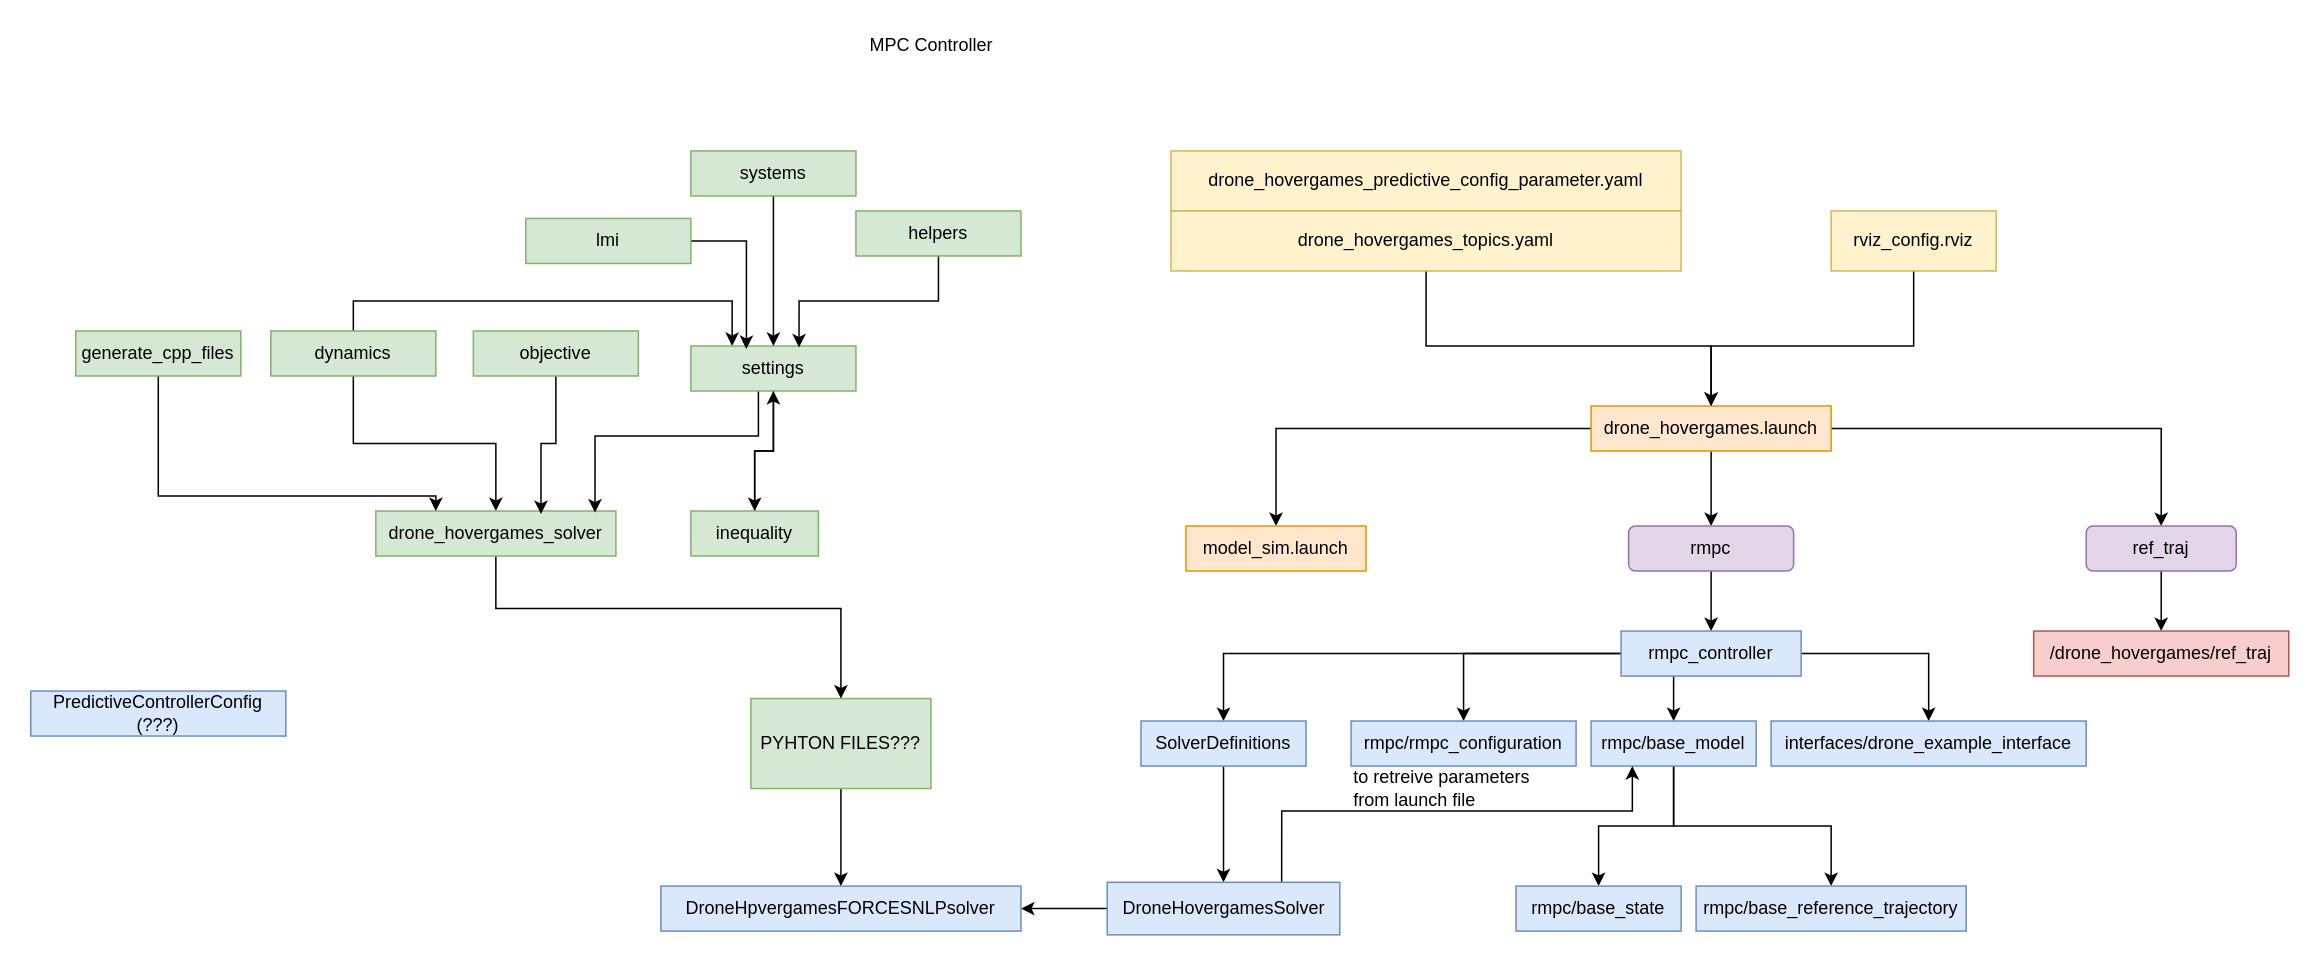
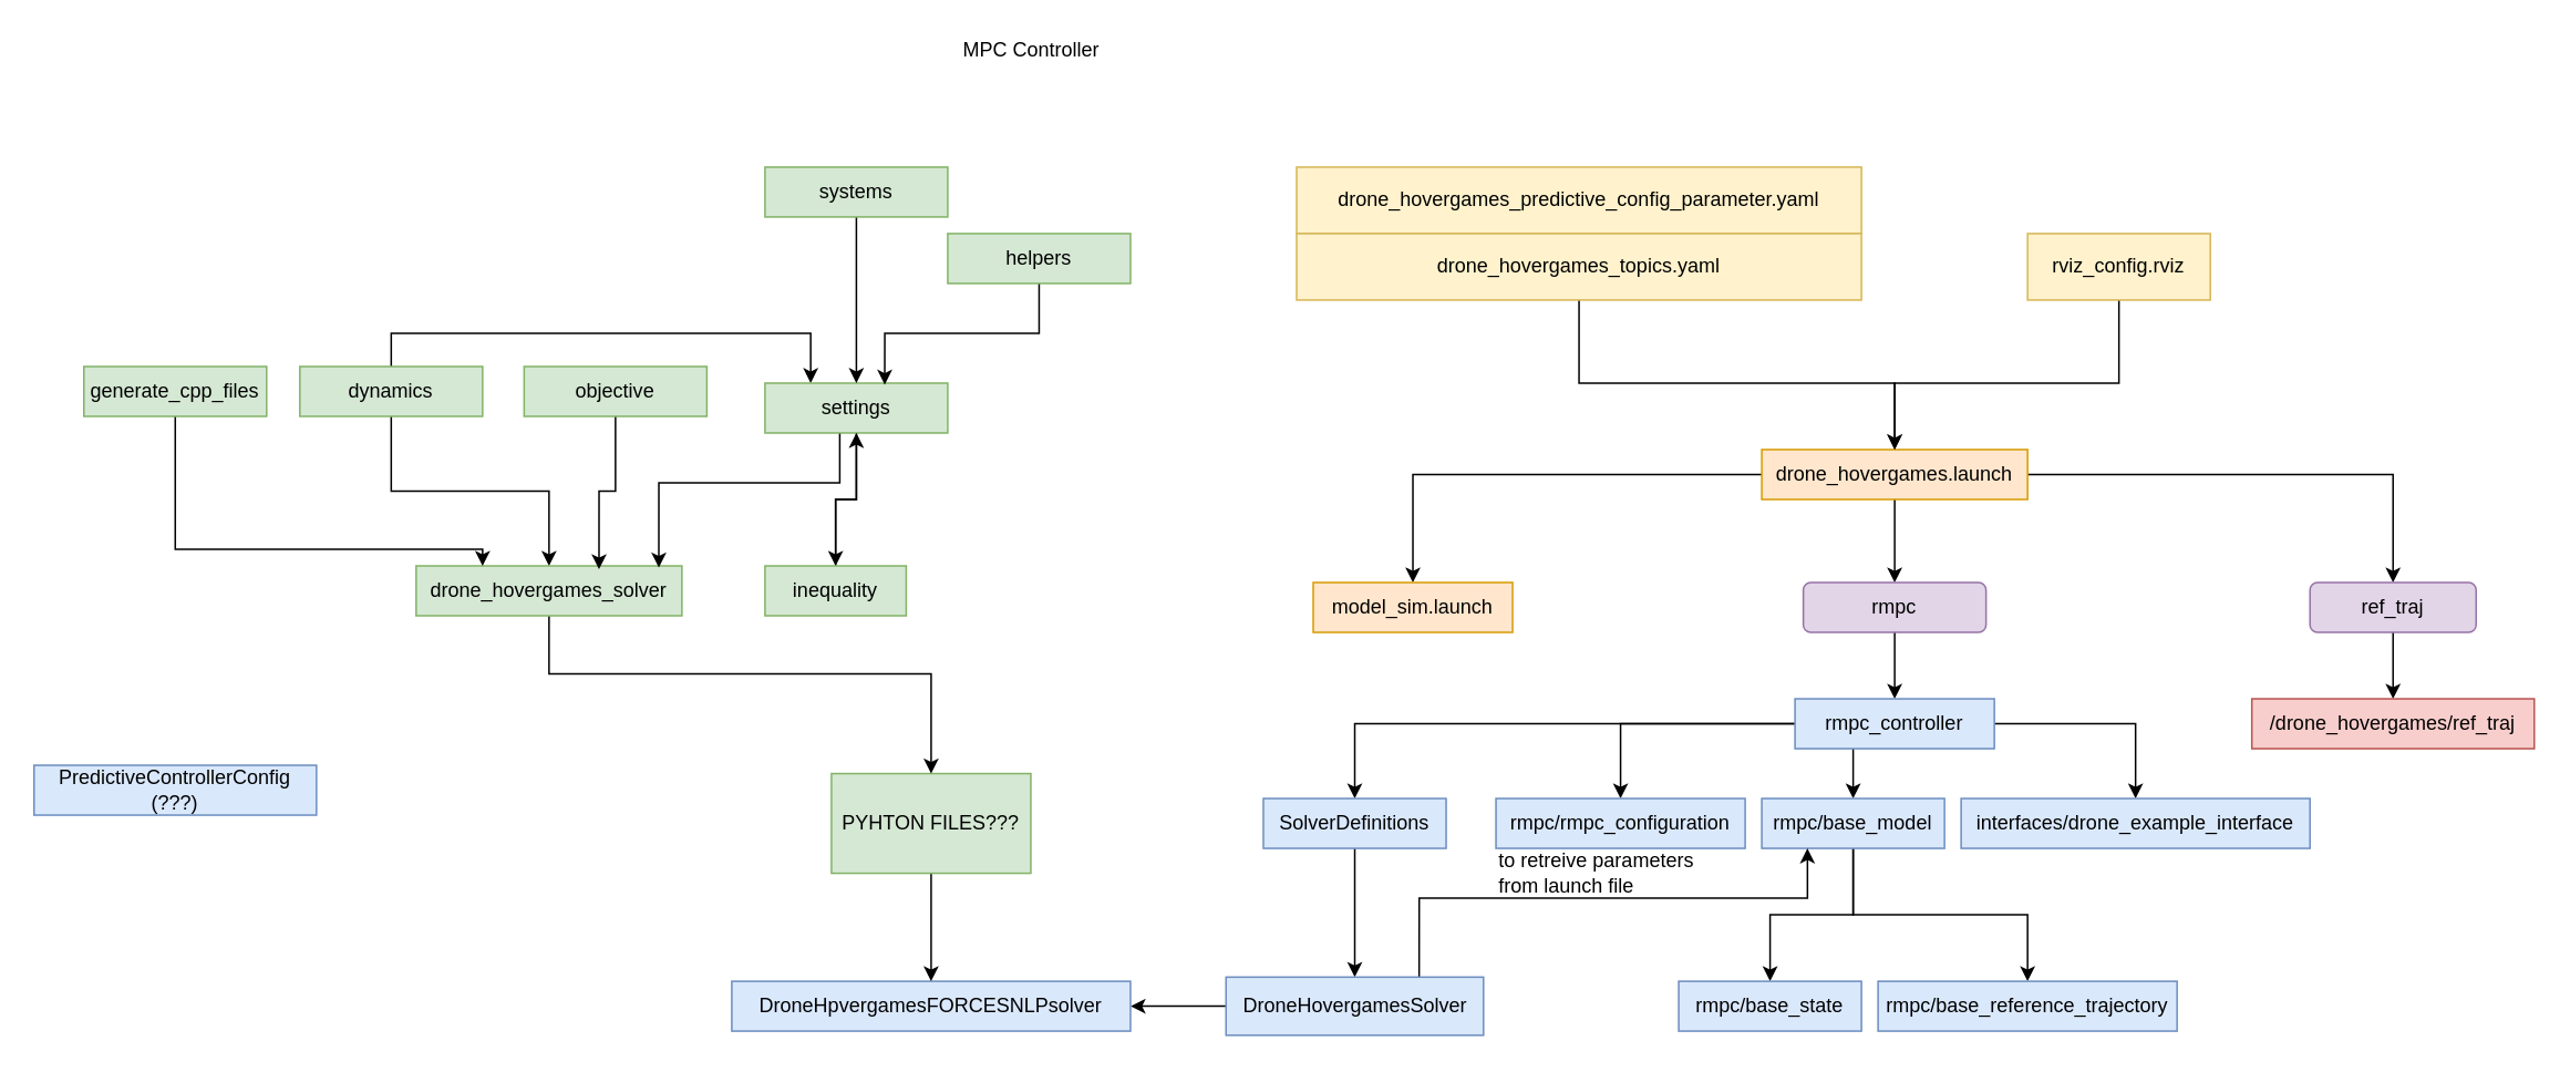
  <mxCell id="0" />
  <mxCell id="1" parent="0" />
  <mxCell id="2" value="MPC Controller" style="text;html=1;align=center;verticalAlign=middle;resizable=0;points=[];autosize=1;strokeColor=none;fillColor=none;" parent="1" vertex="1"><mxGeometry x="570" y="20" width="100" height="20" as="geometry" /></mxCell>
  <mxCell id="3" style="edgeStyle=orthogonalEdgeStyle;rounded=0;orthogonalLoop=1;jettySize=auto;html=1;" parent="1" source="6" target="7" edge="1"><mxGeometry relative="1" as="geometry" /></mxCell>
  <mxCell id="4" value="" style="edgeStyle=orthogonalEdgeStyle;rounded=0;orthogonalLoop=1;jettySize=auto;html=1;" parent="1" source="6" target="9" edge="1"><mxGeometry relative="1" as="geometry" /></mxCell>
  <mxCell id="5" style="edgeStyle=orthogonalEdgeStyle;rounded=0;orthogonalLoop=1;jettySize=auto;html=1;entryX=0.5;entryY=0;entryDx=0;entryDy=0;" parent="1" source="6" target="11" edge="1"><mxGeometry relative="1" as="geometry" /></mxCell>
  <mxCell id="6" value="drone_hovergames.launch" style="rounded=0;whiteSpace=wrap;html=1;fillColor=#ffe6cc;strokeColor=#d79b00;" parent="1" vertex="1"><mxGeometry x="1060" y="270" width="160" height="30" as="geometry" /></mxCell>
  <mxCell id="7" value="model_sim.launch" style="rounded=0;whiteSpace=wrap;html=1;fillColor=#ffe6cc;strokeColor=#d79b00;" parent="1" vertex="1"><mxGeometry x="790" y="350" width="120" height="30" as="geometry" /></mxCell>
  <mxCell id="8" value="" style="edgeStyle=orthogonalEdgeStyle;rounded=0;orthogonalLoop=1;jettySize=auto;html=1;" parent="1" source="9" target="22" edge="1"><mxGeometry relative="1" as="geometry" /></mxCell>
  <mxCell id="9" value="rmpc" style="rounded=1;whiteSpace=wrap;html=1;fillColor=#e1d5e7;strokeColor=#9673a6;" parent="1" vertex="1"><mxGeometry x="1085" y="350" width="110" height="30" as="geometry" /></mxCell>
  <mxCell id="10" value="" style="edgeStyle=orthogonalEdgeStyle;rounded=0;orthogonalLoop=1;jettySize=auto;html=1;" parent="1" source="11" target="12" edge="1"><mxGeometry relative="1" as="geometry" /></mxCell>
  <mxCell id="11" value="ref_traj" style="rounded=1;whiteSpace=wrap;html=1;fillColor=#e1d5e7;strokeColor=#9673a6;" parent="1" vertex="1"><mxGeometry x="1390" y="350" width="100" height="30" as="geometry" /></mxCell>
  <mxCell id="12" value="/drone_hovergames/ref_traj" style="whiteSpace=wrap;html=1;fillColor=#f8cecc;strokeColor=#b85450;" parent="1" vertex="1"><mxGeometry x="1355" y="420" width="170" height="30" as="geometry" /></mxCell>
  <mxCell id="13" value="drone_hovergames_predictive_config_parameter.yaml" style="whiteSpace=wrap;html=1;fillColor=#fff2cc;strokeColor=#d6b656;" parent="1" vertex="1"><mxGeometry x="780" y="100" width="340" height="40" as="geometry" /></mxCell>
  <mxCell id="14" value="" style="edgeStyle=orthogonalEdgeStyle;rounded=0;orthogonalLoop=1;jettySize=auto;html=1;" parent="1" source="15" target="6" edge="1"><mxGeometry relative="1" as="geometry"><Array as="points"><mxPoint x="950" y="230" /><mxPoint x="1140" y="230" /></Array></mxGeometry></mxCell>
  <mxCell id="15" value="drone_hovergames_topics.yaml" style="whiteSpace=wrap;html=1;fillColor=#fff2cc;strokeColor=#d6b656;" parent="1" vertex="1"><mxGeometry x="780" y="140" width="340" height="40" as="geometry" /></mxCell>
  <mxCell id="16" style="edgeStyle=orthogonalEdgeStyle;rounded=0;orthogonalLoop=1;jettySize=auto;html=1;" parent="1" source="17" edge="1"><mxGeometry relative="1" as="geometry"><mxPoint x="1140" y="270" as="targetPoint" /><Array as="points"><mxPoint x="1275" y="230" /><mxPoint x="1140" y="230" /></Array></mxGeometry></mxCell>
  <mxCell id="17" value="rviz_config.rviz" style="whiteSpace=wrap;html=1;fillColor=#fff2cc;strokeColor=#d6b656;" parent="1" vertex="1"><mxGeometry x="1220" y="140" width="110" height="40" as="geometry" /></mxCell>
  <mxCell id="18" style="edgeStyle=orthogonalEdgeStyle;rounded=0;orthogonalLoop=1;jettySize=auto;html=1;" parent="1" source="22" target="24" edge="1"><mxGeometry relative="1" as="geometry" /></mxCell>
  <mxCell id="19" style="edgeStyle=orthogonalEdgeStyle;rounded=0;orthogonalLoop=1;jettySize=auto;html=1;" parent="1" source="22" target="29" edge="1"><mxGeometry relative="1" as="geometry"><Array as="points"><mxPoint x="1115" y="460" /><mxPoint x="1115" y="460" /></Array></mxGeometry></mxCell>
  <mxCell id="20" style="edgeStyle=orthogonalEdgeStyle;rounded=0;orthogonalLoop=1;jettySize=auto;html=1;" parent="1" source="22" target="26" edge="1"><mxGeometry relative="1" as="geometry" /></mxCell>
  <mxCell id="21" style="edgeStyle=orthogonalEdgeStyle;rounded=0;orthogonalLoop=1;jettySize=auto;html=1;" parent="1" source="22" target="30" edge="1"><mxGeometry relative="1" as="geometry"><Array as="points"><mxPoint x="1285" y="435" /></Array></mxGeometry></mxCell>
  <mxCell id="22" value="rmpc_controller" style="whiteSpace=wrap;html=1;fillColor=#dae8fc;strokeColor=#6c8ebf;" parent="1" vertex="1"><mxGeometry x="1080" y="420" width="120" height="30" as="geometry" /></mxCell>
  <mxCell id="23" value="" style="edgeStyle=orthogonalEdgeStyle;rounded=0;orthogonalLoop=1;jettySize=auto;html=1;" parent="1" source="24" target="36" edge="1"><mxGeometry relative="1" as="geometry" /></mxCell>
  <mxCell id="24" value="SolverDefinitions" style="whiteSpace=wrap;html=1;fillColor=#dae8fc;strokeColor=#6c8ebf;" parent="1" vertex="1"><mxGeometry x="760" y="480" width="110" height="30" as="geometry" /></mxCell>
  <mxCell id="25" value="PredictiveControllerConfig (???)" style="whiteSpace=wrap;html=1;fillColor=#dae8fc;strokeColor=#6c8ebf;" parent="1" vertex="1"><mxGeometry x="20" y="460" width="170" height="30" as="geometry" /></mxCell>
  <mxCell id="26" value="rmpc/rmpc_configuration" style="whiteSpace=wrap;html=1;fillColor=#dae8fc;strokeColor=#6c8ebf;" parent="1" vertex="1"><mxGeometry x="900" y="480" width="150" height="30" as="geometry" /></mxCell>
  <mxCell id="27" value="" style="edgeStyle=orthogonalEdgeStyle;rounded=0;orthogonalLoop=1;jettySize=auto;html=1;" parent="1" source="29" target="32" edge="1"><mxGeometry relative="1" as="geometry" /></mxCell>
  <mxCell id="28" style="edgeStyle=orthogonalEdgeStyle;rounded=0;orthogonalLoop=1;jettySize=auto;html=1;" parent="1" source="29" target="33" edge="1"><mxGeometry relative="1" as="geometry" /></mxCell>
  <mxCell id="29" value="rmpc/base_model" style="whiteSpace=wrap;html=1;fillColor=#dae8fc;strokeColor=#6c8ebf;" parent="1" vertex="1"><mxGeometry x="1060" y="480" width="110" height="30" as="geometry" /></mxCell>
  <mxCell id="30" value="interfaces/drone_example_interface" style="whiteSpace=wrap;html=1;fillColor=#dae8fc;strokeColor=#6c8ebf;" parent="1" vertex="1"><mxGeometry x="1180" y="480" width="210" height="30" as="geometry" /></mxCell>
  <mxCell id="31" value="to retreive parameters&lt;br&gt;from launch file" style="text;html=1;align=left;verticalAlign=middle;resizable=0;points=[];autosize=1;strokeColor=none;fillColor=none;" parent="1" vertex="1"><mxGeometry x="900" y="510" width="130" height="30" as="geometry" /></mxCell>
  <mxCell id="32" value="rmpc/base_state" style="whiteSpace=wrap;html=1;fillColor=#dae8fc;strokeColor=#6c8ebf;" parent="1" vertex="1"><mxGeometry x="1010" y="590" width="110" height="30" as="geometry" /></mxCell>
  <mxCell id="33" value="rmpc/base_reference_trajectory" style="whiteSpace=wrap;html=1;fillColor=#dae8fc;strokeColor=#6c8ebf;" parent="1" vertex="1"><mxGeometry x="1130" y="590" width="180" height="30" as="geometry" /></mxCell>
  <mxCell id="34" style="edgeStyle=orthogonalEdgeStyle;rounded=0;orthogonalLoop=1;jettySize=auto;html=1;exitX=0.75;exitY=0;exitDx=0;exitDy=0;entryX=0.25;entryY=1;entryDx=0;entryDy=0;" parent="1" source="36" target="29" edge="1"><mxGeometry relative="1" as="geometry"><Array as="points"><mxPoint x="854" y="540" /><mxPoint x="1087" y="540" /></Array></mxGeometry></mxCell>
  <mxCell id="35" value="" style="edgeStyle=orthogonalEdgeStyle;rounded=0;orthogonalLoop=1;jettySize=auto;html=1;" parent="1" source="36" target="37" edge="1"><mxGeometry relative="1" as="geometry" /></mxCell>
  <mxCell id="36" value="DroneHovergamesSolver" style="whiteSpace=wrap;html=1;fillColor=#dae8fc;strokeColor=#6c8ebf;" parent="1" vertex="1"><mxGeometry x="737.5" y="587.5" width="155" height="35" as="geometry" /></mxCell>
  <mxCell id="37" value="DroneHpvergamesFORCESNLPsolver" style="whiteSpace=wrap;html=1;fillColor=#dae8fc;strokeColor=#6c8ebf;" parent="1" vertex="1"><mxGeometry x="440" y="590" width="240" height="30" as="geometry" /></mxCell>
  <mxCell id="38" value="" style="edgeStyle=orthogonalEdgeStyle;rounded=0;orthogonalLoop=1;jettySize=auto;html=1;" edge="1" parent="1" source="39" target="37"><mxGeometry relative="1" as="geometry" /></mxCell>
  <mxCell id="39" value="PYHTON FILES???" style="whiteSpace=wrap;html=1;fillColor=#d5e8d4;strokeColor=#82b366;" vertex="1" parent="1"><mxGeometry x="500" y="465" width="120" height="60" as="geometry" /></mxCell>
  <mxCell id="40" style="edgeStyle=orthogonalEdgeStyle;rounded=0;orthogonalLoop=1;jettySize=auto;html=1;" edge="1" parent="1" source="42" target="44"><mxGeometry relative="1" as="geometry" /></mxCell>
  <mxCell id="41" style="edgeStyle=orthogonalEdgeStyle;rounded=0;orthogonalLoop=1;jettySize=auto;html=1;exitX=0.5;exitY=0;exitDx=0;exitDy=0;entryX=0.25;entryY=0;entryDx=0;entryDy=0;" edge="1" parent="1" source="42" target="49"><mxGeometry relative="1" as="geometry" /></mxCell>
  <mxCell id="42" value="dynamics" style="whiteSpace=wrap;html=1;fillColor=#d5e8d4;strokeColor=#82b366;" vertex="1" parent="1"><mxGeometry x="180" y="220" width="110" height="30" as="geometry" /></mxCell>
  <mxCell id="43" style="edgeStyle=orthogonalEdgeStyle;rounded=0;orthogonalLoop=1;jettySize=auto;html=1;entryX=0.5;entryY=0;entryDx=0;entryDy=0;" edge="1" parent="1" source="44" target="39"><mxGeometry relative="1" as="geometry"><mxPoint x="410" y="440" as="targetPoint" /><Array as="points"><mxPoint x="330" y="405" /><mxPoint x="560" y="405" /></Array></mxGeometry></mxCell>
  <mxCell id="44" value="drone_hovergames_solver" style="whiteSpace=wrap;html=1;fillColor=#d5e8d4;strokeColor=#82b366;" vertex="1" parent="1"><mxGeometry x="250" y="340" width="160" height="30" as="geometry" /></mxCell>
  <mxCell id="45" style="edgeStyle=orthogonalEdgeStyle;rounded=0;orthogonalLoop=1;jettySize=auto;html=1;entryX=0.688;entryY=0.067;entryDx=0;entryDy=0;entryPerimeter=0;" edge="1" parent="1" source="46" target="44"><mxGeometry relative="1" as="geometry" /></mxCell>
  <mxCell id="46" value="objective" style="whiteSpace=wrap;html=1;fillColor=#d5e8d4;strokeColor=#82b366;" vertex="1" parent="1"><mxGeometry x="315" y="220" width="110" height="30" as="geometry" /></mxCell>
  <mxCell id="47" style="edgeStyle=orthogonalEdgeStyle;rounded=0;orthogonalLoop=1;jettySize=auto;html=1;entryX=0.913;entryY=0.033;entryDx=0;entryDy=0;entryPerimeter=0;" edge="1" parent="1" source="49" target="44"><mxGeometry relative="1" as="geometry"><Array as="points"><mxPoint x="505" y="290" /><mxPoint x="396" y="290" /></Array></mxGeometry></mxCell>
  <mxCell id="48" style="edgeStyle=orthogonalEdgeStyle;rounded=0;orthogonalLoop=1;jettySize=auto;html=1;" edge="1" parent="1" source="49" target="53"><mxGeometry relative="1" as="geometry" /></mxCell>
  <mxCell id="49" value="settings" style="whiteSpace=wrap;html=1;fillColor=#d5e8d4;strokeColor=#82b366;" vertex="1" parent="1"><mxGeometry x="460" y="230" width="110" height="30" as="geometry" /></mxCell>
  <mxCell id="50" style="edgeStyle=orthogonalEdgeStyle;rounded=0;orthogonalLoop=1;jettySize=auto;html=1;entryX=0.25;entryY=0;entryDx=0;entryDy=0;" edge="1" parent="1" source="51" target="44"><mxGeometry relative="1" as="geometry"><mxPoint x="140" y="330" as="targetPoint" /><Array as="points"><mxPoint x="105" y="330" /><mxPoint x="290" y="330" /></Array></mxGeometry></mxCell>
  <mxCell id="51" value="generate_cpp_files" style="whiteSpace=wrap;html=1;fillColor=#d5e8d4;strokeColor=#82b366;" vertex="1" parent="1"><mxGeometry x="50" y="220" width="110" height="30" as="geometry" /></mxCell>
  <mxCell id="52" style="edgeStyle=orthogonalEdgeStyle;rounded=0;orthogonalLoop=1;jettySize=auto;html=1;" edge="1" parent="1" source="53" target="49"><mxGeometry relative="1" as="geometry" /></mxCell>
  <mxCell id="53" value="inequality" style="whiteSpace=wrap;html=1;fillColor=#d5e8d4;strokeColor=#82b366;" vertex="1" parent="1"><mxGeometry x="460" y="340" width="85" height="30" as="geometry" /></mxCell>
  <mxCell id="54" value="" style="edgeStyle=orthogonalEdgeStyle;rounded=0;orthogonalLoop=1;jettySize=auto;html=1;" edge="1" parent="1" source="55" target="49"><mxGeometry relative="1" as="geometry" /></mxCell>
  <mxCell id="55" value="systems" style="whiteSpace=wrap;html=1;fillColor=#d5e8d4;strokeColor=#82b366;" vertex="1" parent="1"><mxGeometry x="460" y="100" width="110" height="30" as="geometry" /></mxCell>
- <mxCell id="56" style="edgeStyle=orthogonalEdgeStyle;rounded=0;orthogonalLoop=1;jettySize=auto;html=1;entryX=0.336;entryY=0.067;entryDx=0;entryDy=0;entryPerimeter=0;" edge="1" parent="1" source="57" target="49"><mxGeometry relative="1" as="geometry"><Array as="points"><mxPoint x="497" y="160" /><mxPoint x="497" y="222" /></Array></mxGeometry></mxCell>
- <mxCell id="57" value="lmi" style="whiteSpace=wrap;html=1;fillColor=#d5e8d4;strokeColor=#82b366;" vertex="1" parent="1"><mxGeometry x="350" y="145" width="110" height="30" as="geometry" /></mxCell>
  <mxCell id="58" style="edgeStyle=orthogonalEdgeStyle;rounded=0;orthogonalLoop=1;jettySize=auto;html=1;entryX=0.655;entryY=0.033;entryDx=0;entryDy=0;entryPerimeter=0;" edge="1" parent="1" source="59" target="49"><mxGeometry relative="1" as="geometry" /></mxCell>
  <mxCell id="59" value="helpers" style="whiteSpace=wrap;html=1;fillColor=#d5e8d4;strokeColor=#82b366;" vertex="1" parent="1"><mxGeometry x="570" y="140" width="110" height="30" as="geometry" /></mxCell>
